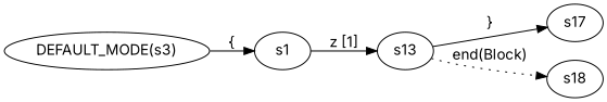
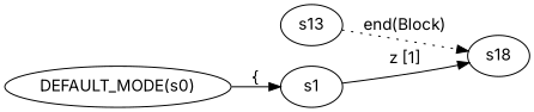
  digraph {
    fontname=Inter
    rankdir=LR
    node [fontname=Inter]
    edge [fontname=Inter]
    n1 [label=s1]
-   "DEFAULT_MODE(s0)" [label="DEFAULT_MODE(s3)"]
+   "DEFAULT_MODE(s0)"
    s13
-   s17
    s18
-   n1 -> s13 [label="z [1]"]
+   n1 -> s18 [label="z [1]"]
    "DEFAULT_MODE(s0)" -> n1 [label="{"]
-   s13 -> s17 [label="}"]
    s13 -> s18 [label="end(Block)" style=dotted]
  }
